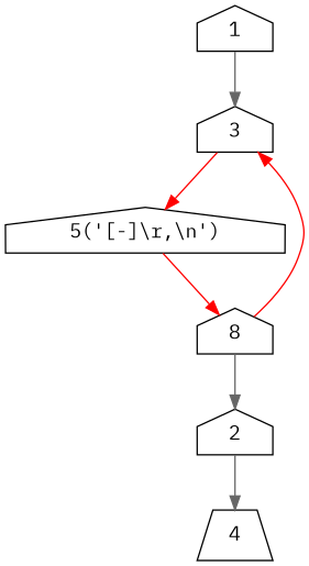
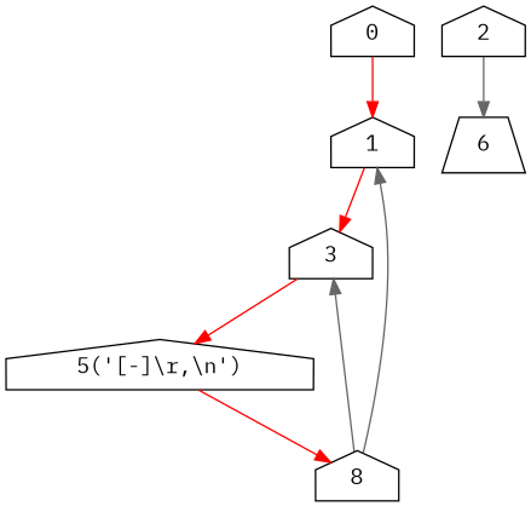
  digraph {
    fontname="IBM Plex Mono"
    node [fontname="IBM Plex Mono" shape=house]
    edge [color=red fontname="IBM Plex Mono"]
+   0
    1
    3
-   4 [shape=trapezium]
+   4 [shape=trapezium label=6]
    2
    n6 [label="5('[-]\\r,\\n')"]
    n7 [label=8]
-   1 -> 3 [color=gray40]
+   0 -> 1
+   1 -> 3
    3 -> n6
    2 -> 4 [color=gray40]
    n6 -> n7
-   n7 -> 3
-   n7 -> 2 [color=gray40]
+   n7 -> 3 [color=gray40]
+   n7 -> 1 [color=gray40]
  }
